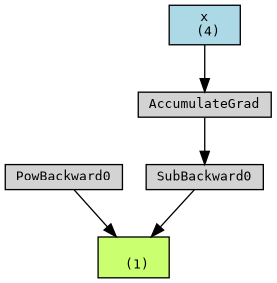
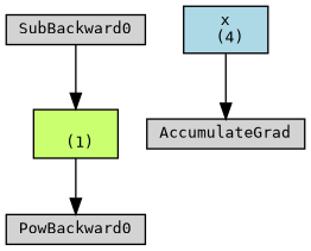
  digraph {
    node [align=left fontname=monospace fontsize=10 ranksep=0.1 shape=box style=filled]
    n1 [fillcolor=darkolivegreen1 height=0.2 label="\n (1)"]
    n2 [height=0.2 label=PowBackward0]
    n3 [height=0.2 label=SubBackward0]
    n4 [height=0.2 label=AccumulateGrad]
    n5 [fillcolor=lightblue height=0.2 label="x\n (4)"]
-   n2 -> n1
+   n1 -> n2
    n3 -> n1
-   n4 -> n3
    n5 -> n4
  }
